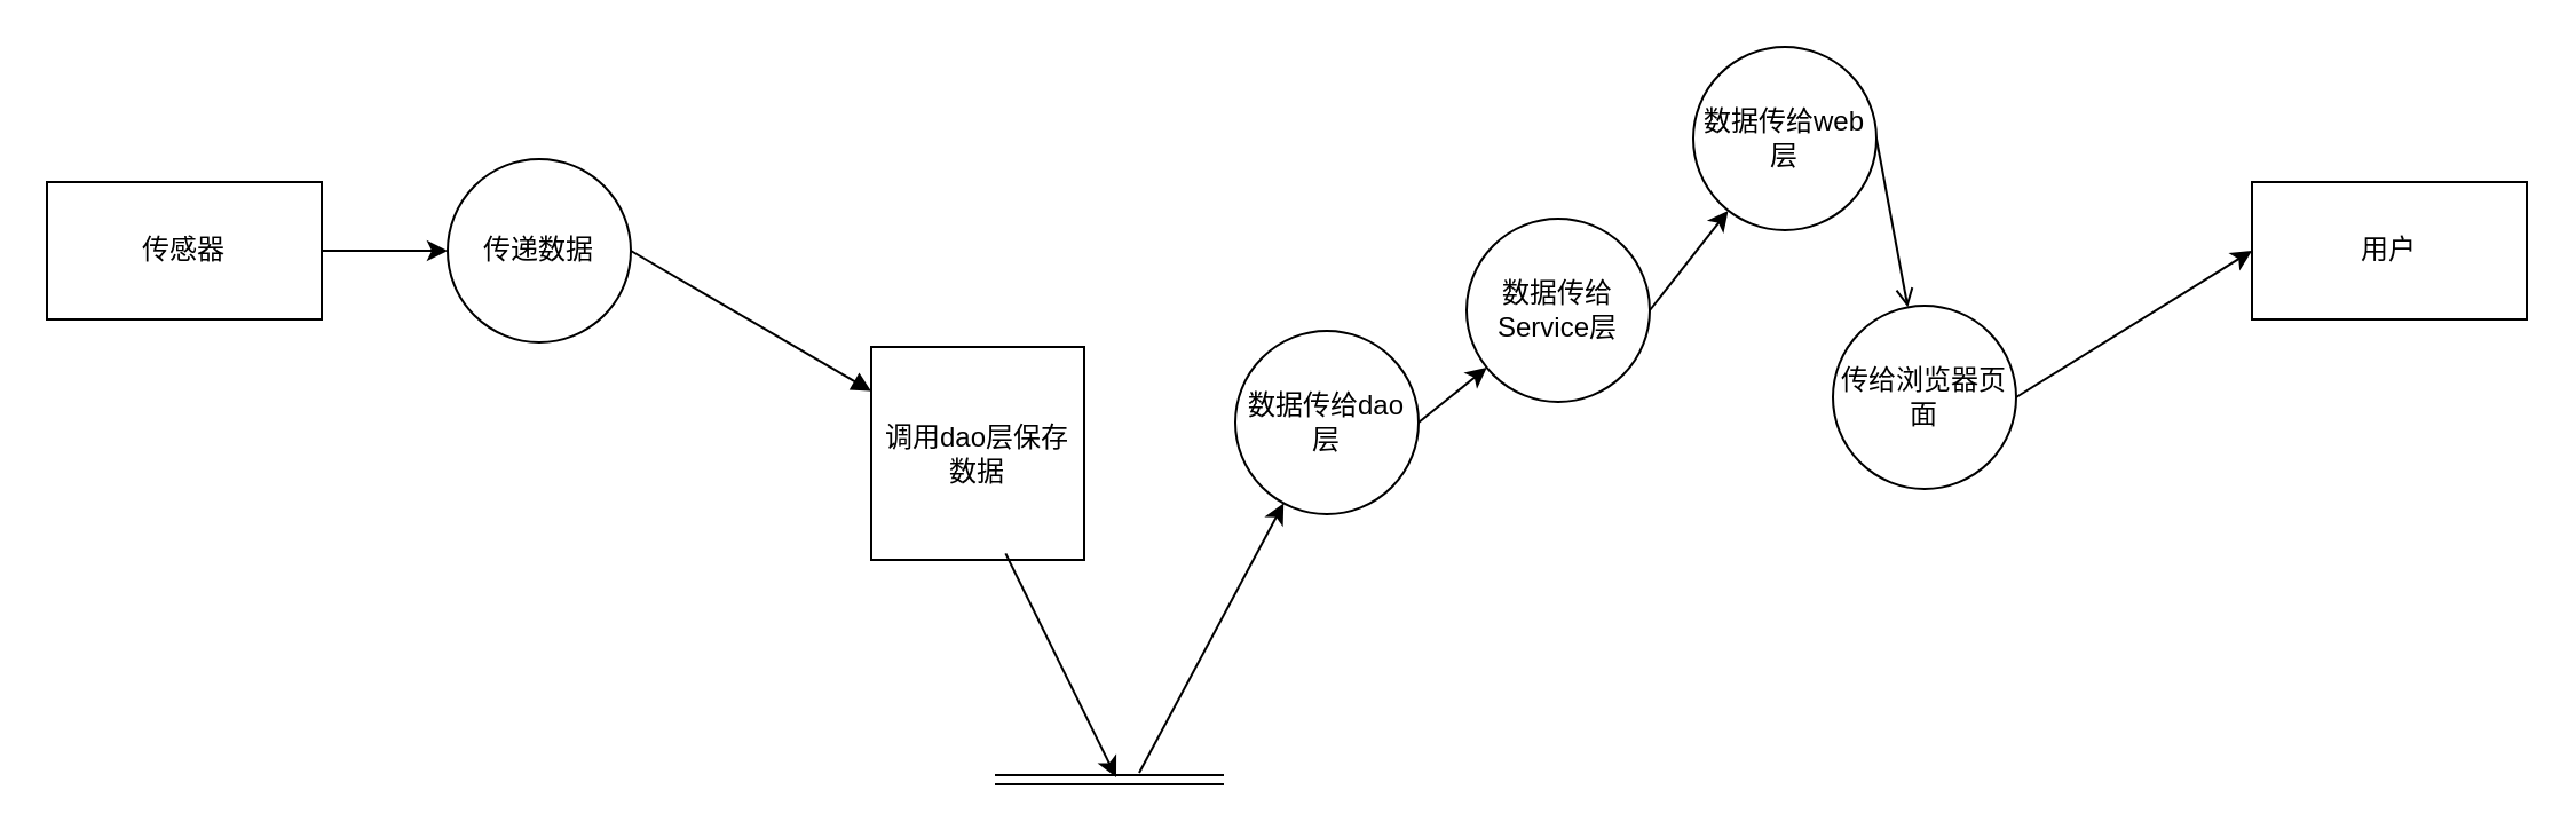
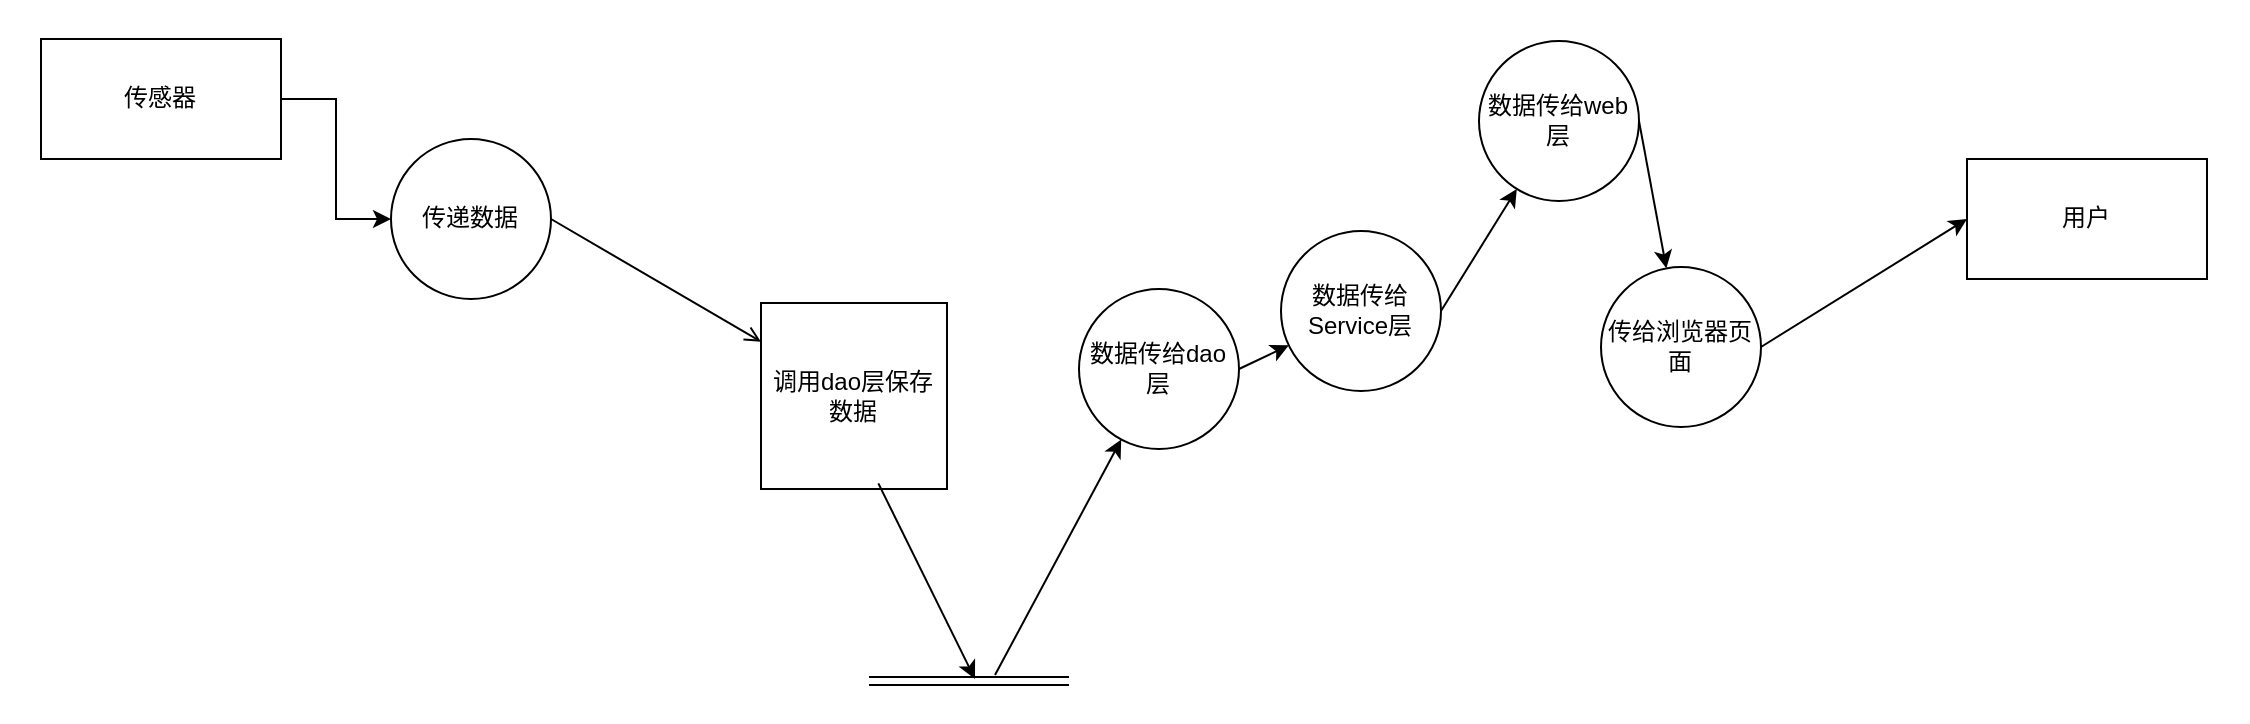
  <mxCell id="0" />
  <mxCell id="1" parent="0" />
  <mxCell id="2" value="用户" style="rounded=0;whiteSpace=wrap;html=1;" vertex="1" parent="1"><mxGeometry x="983" y="79" width="120" height="60" as="geometry" /></mxCell>
  <mxCell id="3" style="edgeStyle=orthogonalEdgeStyle;rounded=0;orthogonalLoop=1;jettySize=auto;html=1;exitX=1;exitY=0.5;exitDx=0;exitDy=0;entryX=0;entryY=0.5;entryDx=0;entryDy=0;" edge="1" parent="1" source="4" target="10"><mxGeometry relative="1" as="geometry"><mxPoint x="220" y="109" as="targetPoint" /></mxGeometry></mxCell>
- <mxCell id="4" value="传感器" style="rounded=0;whiteSpace=wrap;html=1;" vertex="1" parent="1"><mxGeometry x="20" y="79" width="120" height="60" as="geometry" /></mxCell>
+ <mxCell id="4" value="传感器" style="rounded=0;whiteSpace=wrap;html=1;" vertex="1" parent="1"><mxGeometry x="20" y="19" width="120" height="60" as="geometry" /></mxCell>
  <mxCell id="5" value="" style="shape=link;html=1;" edge="1" parent="1"><mxGeometry width="100" relative="1" as="geometry"><mxPoint x="434" y="340" as="sourcePoint" /><mxPoint x="534" y="340" as="targetPoint" /></mxGeometry></mxCell>
- <mxCell id="6" value="" style="endArrow=block;endFill=1;endSize=6;html=1;exitX=1;exitY=0.5;exitDx=0;exitDy=0;" edge="1" parent="1" source="10" target="7"><mxGeometry width="100" relative="1" as="geometry"><mxPoint x="340" y="109" as="sourcePoint" /><mxPoint x="379" y="167" as="targetPoint" /></mxGeometry></mxCell>
+ <mxCell id="6" value="" style="endArrow=open;endFill=1;endSize=6;html=1;exitX=1;exitY=0.5;exitDx=0;exitDy=0;" edge="1" parent="1" source="10" target="7"><mxGeometry width="100" relative="1" as="geometry"><mxPoint x="340" y="109" as="sourcePoint" /><mxPoint x="379" y="167" as="targetPoint" /></mxGeometry></mxCell>
  <mxCell id="7" value="调用dao层保存数据" style="whiteSpace=wrap;html=1;aspect=fixed;rounded=0;" vertex="1" parent="1"><mxGeometry x="380" y="151" width="93" height="93" as="geometry" /></mxCell>
  <mxCell id="8" value="" style="endArrow=classic;html=1;exitX=0.631;exitY=0.97;exitDx=0;exitDy=0;exitPerimeter=0;" edge="1" parent="1" source="7"><mxGeometry width="50" height="50" relative="1" as="geometry"><mxPoint x="487" y="223" as="sourcePoint" /><mxPoint x="487" y="339" as="targetPoint" /></mxGeometry></mxCell>
  <mxCell id="9" value="" style="endArrow=classic;html=1;" edge="1" parent="1" target="11"><mxGeometry width="50" height="50" relative="1" as="geometry"><mxPoint x="497" y="337" as="sourcePoint" /><mxPoint x="579" y="184" as="targetPoint" /></mxGeometry></mxCell>
  <mxCell id="10" value="传递数据" style="ellipse;whiteSpace=wrap;html=1;aspect=fixed;" vertex="1" parent="1"><mxGeometry x="195" y="69" width="80" height="80" as="geometry" /></mxCell>
  <mxCell id="11" value="数据传给dao层" style="ellipse;whiteSpace=wrap;html=1;aspect=fixed;" vertex="1" parent="1"><mxGeometry x="539" y="144" width="80" height="80" as="geometry" /></mxCell>
  <mxCell id="12" value="" style="endArrow=classic;html=1;exitX=1;exitY=0.5;exitDx=0;exitDy=0;" edge="1" parent="1" source="11" target="13"><mxGeometry width="50" height="50" relative="1" as="geometry"><mxPoint x="487" y="223" as="sourcePoint" /><mxPoint x="680" y="135" as="targetPoint" /></mxGeometry></mxCell>
- <mxCell id="13" value="数据传给Service层" style="ellipse;whiteSpace=wrap;html=1;aspect=fixed;" vertex="1" parent="1"><mxGeometry x="640" y="95" width="80" height="80" as="geometry" /></mxCell>
+ <mxCell id="13" value="数据传给Service层" style="ellipse;whiteSpace=wrap;html=1;aspect=fixed;" vertex="1" parent="1"><mxGeometry x="640" y="115" width="80" height="80" as="geometry" /></mxCell>
  <mxCell id="14" value="" style="endArrow=classic;html=1;exitX=1;exitY=0.5;exitDx=0;exitDy=0;" edge="1" parent="1" source="13" target="15"><mxGeometry width="50" height="50" relative="1" as="geometry"><mxPoint x="487" y="223" as="sourcePoint" /><mxPoint x="759" y="85" as="targetPoint" /></mxGeometry></mxCell>
  <mxCell id="15" value="数据传给web层" style="ellipse;whiteSpace=wrap;html=1;aspect=fixed;" vertex="1" parent="1"><mxGeometry x="739" y="20" width="80" height="80" as="geometry" /></mxCell>
- <mxCell id="16" value="" style="endArrow=open;html=1;exitX=1;exitY=0.5;exitDx=0;exitDy=0;" edge="1" parent="1" source="15" target="17"><mxGeometry width="50" height="50" relative="1" as="geometry"><mxPoint x="861" y="-22" as="sourcePoint" /><mxPoint x="840" y="173" as="targetPoint" /></mxGeometry></mxCell>
+ <mxCell id="16" value="" style="endArrow=classic;html=1;exitX=1;exitY=0.5;exitDx=0;exitDy=0;" edge="1" parent="1" source="15" target="17"><mxGeometry width="50" height="50" relative="1" as="geometry"><mxPoint x="861" y="-22" as="sourcePoint" /><mxPoint x="840" y="173" as="targetPoint" /></mxGeometry></mxCell>
  <mxCell id="17" value="传给浏览器页面" style="ellipse;whiteSpace=wrap;html=1;aspect=fixed;" vertex="1" parent="1"><mxGeometry x="800" y="133" width="80" height="80" as="geometry" /></mxCell>
  <mxCell id="18" value="" style="endArrow=classic;html=1;exitX=1;exitY=0.5;exitDx=0;exitDy=0;entryX=0;entryY=0.5;entryDx=0;entryDy=0;" edge="1" parent="1" source="17" target="2"><mxGeometry width="50" height="50" relative="1" as="geometry"><mxPoint x="487" y="223" as="sourcePoint" /><mxPoint x="537" y="173" as="targetPoint" /></mxGeometry></mxCell>
